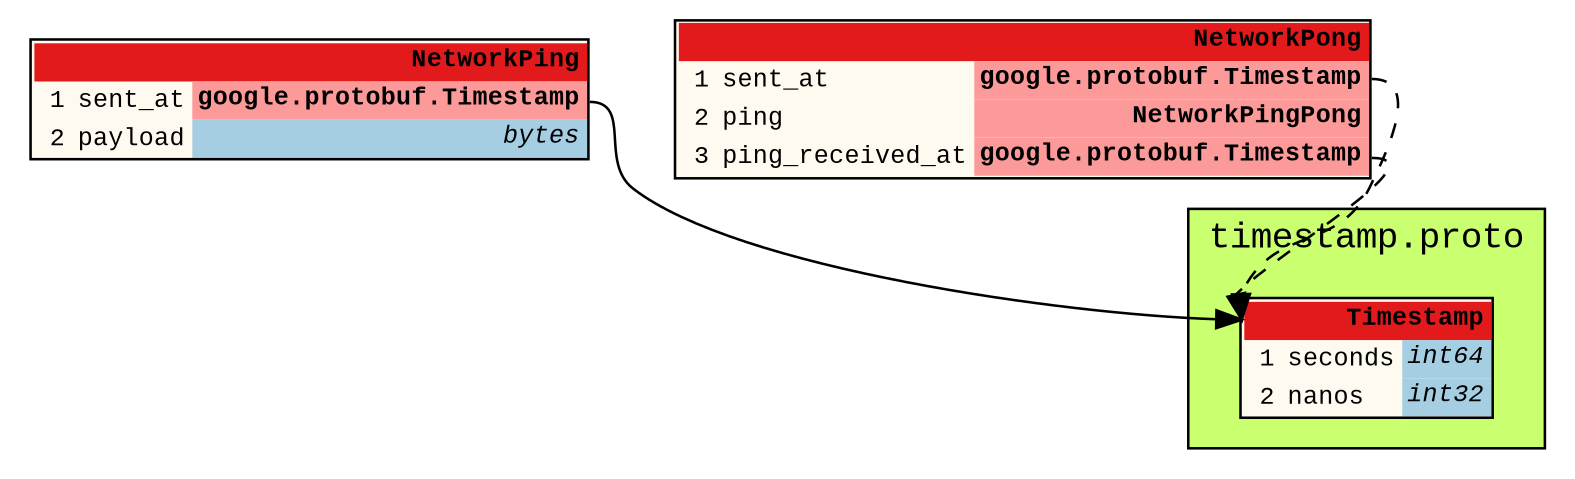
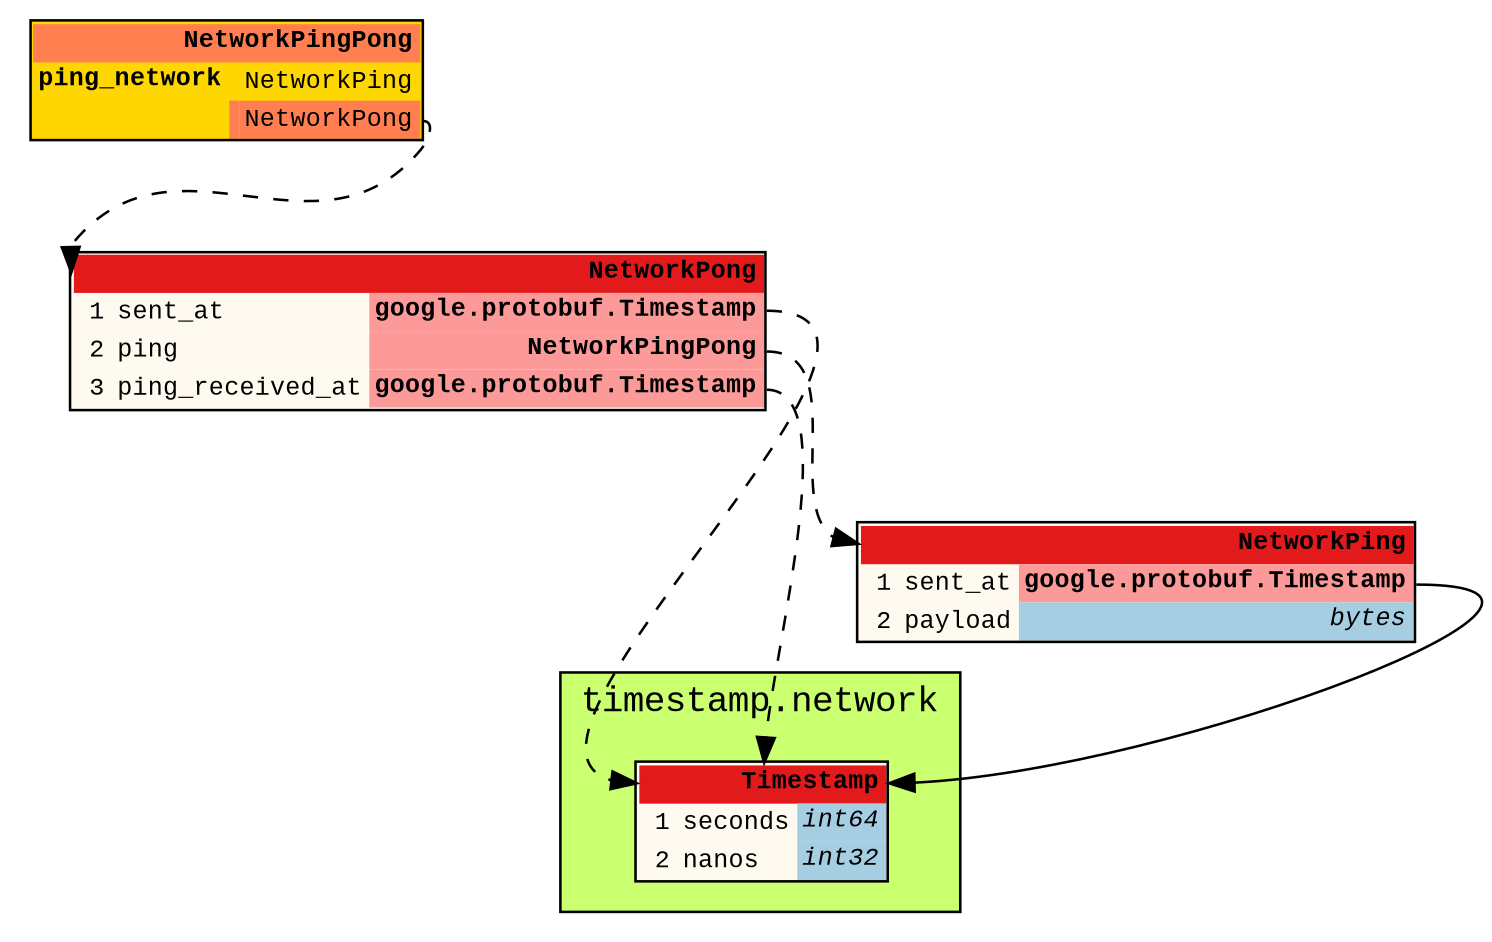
  digraph {
    fontname="Liberation Mono"
    rankdir=TB
    node [fontname="Liberation Mono" fontsize=10 shape=plaintext]
    edge [color="#000000" fontname="Liberation Mono" headport=header style=dashed tailport="posent_at:e"]
    n1 [label=<<TABLE BORDER="1" CELLBORDER="0" CELLSPACING="0" BGCOLOR="#fffaf0"><TR><TD COLSPAN="4" PORT="header" BGCOLOR="#e31a1c" ALIGN="right"><b>Timestamp</b></TD></TR><TR><TD ALIGN="right"></TD><TD ALIGN="right">1</TD><TD ALIGN="left">seconds</TD><TD BGCOLOR="#a6cee3" PORT="poseconds" ALIGN="right" TITLE="int64"><i>int64</i></TD></TR><TR><TD ALIGN="right"></TD><TD ALIGN="right">2</TD><TD ALIGN="left">nanos</TD><TD BGCOLOR="#a6cee3" PORT="ponanos" ALIGN="right" TITLE="int32"><i>int32</i></TD></TR></TABLE>>]
    n2 [label=<<TABLE BORDER="1" CELLBORDER="0" CELLSPACING="0" BGCOLOR="#fffaf0"><TR><TD COLSPAN="4" PORT="header" BGCOLOR="#e31a1c" ALIGN="right"><b>NetworkPing</b></TD></TR><TR><TD ALIGN="right"></TD><TD ALIGN="right">1</TD><TD ALIGN="left">sent_at</TD><TD BGCOLOR="#fb9a99" PORT="posent_at" ALIGN="right"><b>google.protobuf.Timestamp</b></TD></TR><TR><TD ALIGN="right"></TD><TD ALIGN="right">2</TD><TD ALIGN="left">payload</TD><TD BGCOLOR="#a6cee3" PORT="popayload" ALIGN="right" TITLE="bytes"><i>bytes</i></TD></TR></TABLE>>]
    n3 [label=<<TABLE BORDER="1" CELLBORDER="0" CELLSPACING="0" BGCOLOR="#fffaf0"><TR><TD COLSPAN="4" PORT="header" BGCOLOR="#e31a1c" ALIGN="right"><b>NetworkPong</b></TD></TR><TR><TD ALIGN="right"></TD><TD ALIGN="right">1</TD><TD ALIGN="left">sent_at</TD><TD BGCOLOR="#fb9a99" PORT="posent_at" ALIGN="right"><b>google.protobuf.Timestamp</b></TD></TR><TR><TD ALIGN="right"></TD><TD ALIGN="right">2</TD><TD ALIGN="left">ping</TD><TD BGCOLOR="#fb9a99" PORT="poping" ALIGN="right"><b>NetworkPingPong</b></TD></TR><TR><TD ALIGN="right"></TD><TD ALIGN="right">3</TD><TD ALIGN="left">ping_received_at</TD><TD BGCOLOR="#fb9a99" PORT="poping_received_at" ALIGN="right"><b>google.protobuf.Timestamp</b></TD></TR></TABLE>>]
+   n4 [label=<<TABLE BORDER="1" CELLBORDER="0" CELLSPACING="0" BGCOLOR="#ffd700"><TR><TD COLSPAN="3" PORT="header" BGCOLOR="#ff7f50" ALIGN="right"><b>NetworkPingPong</b></TD></TR><TR><TD ALIGN="left"><b>ping_network</b></TD><TD></TD><TD PORT="poping_network_request" ALIGN="right">NetworkPing</TD></TR><TR style="border-bottom: 1px solid red"><TD></TD><TD BGCOLOR="#ff7f50"></TD><TD PORT="poping_network_response" ALIGN="right" BGCOLOR="#ff7f50">NetworkPong</TD></TR></TABLE>>]
    subgraph cluster_1 {
      fillcolor="#caff70"
-     label="timestamp.proto"
+     label="timestamp.network"
      style=filled
      n1
    }
    n2 -> n1 [style=solid]
    n3 -> n1
    n3 -> n1 [tailport="poping_received_at:e"]
+   n3 -> n2 [tailport="poping:e"]
+   n4 -> n3 [tailport="poping_network_response:e"]
  }
